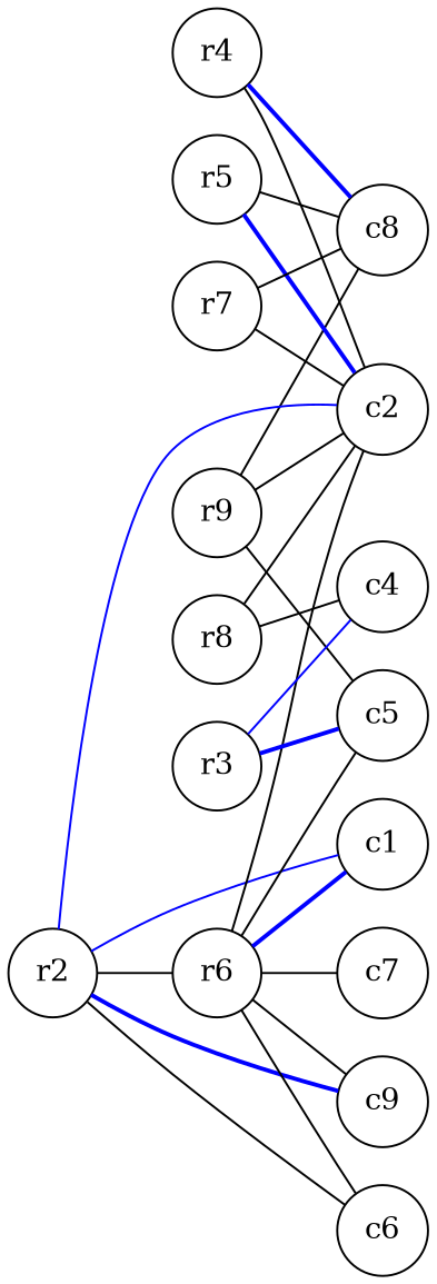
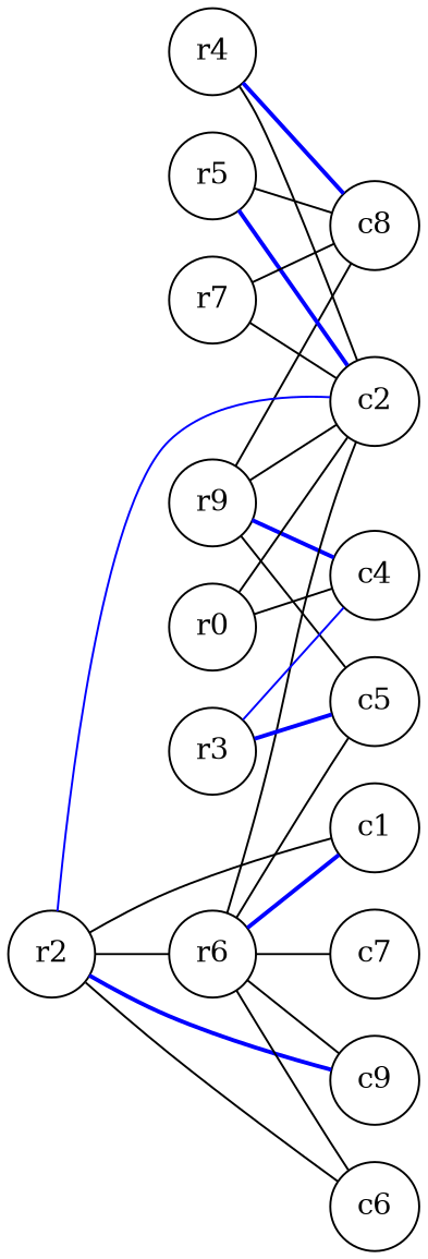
  graph {
    rankdir=LR
    node [shape=circle]
    n1 [label=r9]
    c2
    c4
    c5
    c8
    r2
    c1
    n8 [label=c9]
    c6
    r6
    r3
    r4
    r5
    c7
    r7
-   r8
+   r8 [label=r0]
    n1 -- c2
+   n1 -- c4 [color=blue penwidth=2]
    n1 -- c5
    n1 -- c8
    r2 -- c2 [color=blue]
-   r2 -- c1 [color=blue]
+   r2 -- c1
    r2 -- n8 [color=blue penwidth=2]
    r2 -- c6
    r2 -- r6
    r6 -- c2
    r6 -- c5
    r6 -- c1 [color=blue penwidth=2]
    r6 -- n8
    r6 -- c6
    r6 -- c7
    r3 -- c4 [color=blue]
    r3 -- c5 [color=blue penwidth=2]
    r4 -- c2
    r4 -- c8 [color=blue penwidth=2]
    r5 -- c2 [color=blue penwidth=2]
    r5 -- c8
    r7 -- c2
    r7 -- c8
    r8 -- c2
    r8 -- c4
  }
